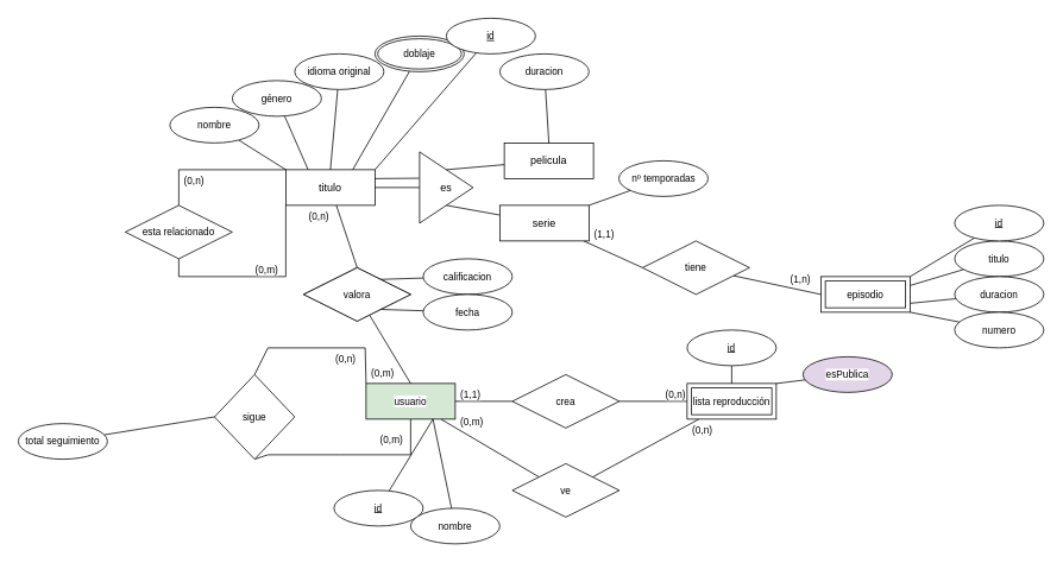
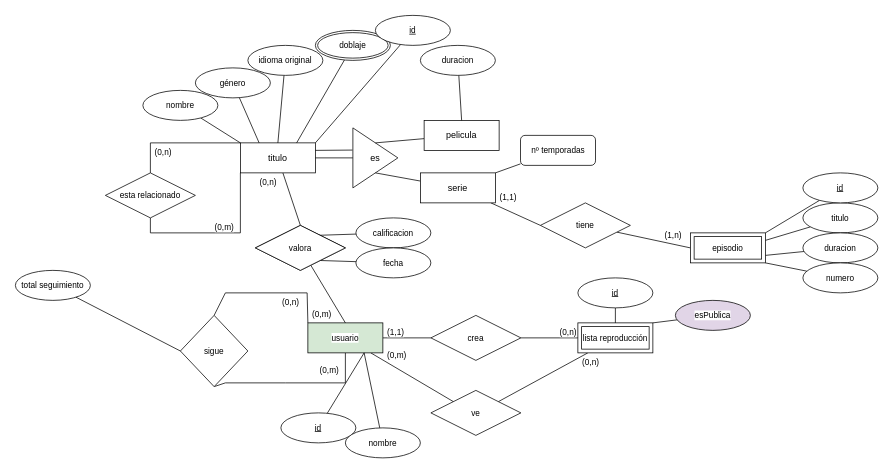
  <mxCell id="0" />
  <mxCell id="1" parent="0" />
  <mxCell id="2" style="edgeStyle=none;shape=connector;rounded=0;orthogonalLoop=1;jettySize=auto;html=1;entryX=0.5;entryY=0;entryDx=0;entryDy=0;strokeColor=default;align=center;verticalAlign=middle;fontFamily=Helvetica;fontSize=11;fontColor=default;labelBackgroundColor=default;endArrow=none;endFill=0;" edge="1" parent="1" source="3" target="41"><mxGeometry relative="1" as="geometry" /></mxCell>
  <mxCell id="3" value="titulo" style="whiteSpace=wrap;html=1;align=center;" vertex="1" parent="1"><mxGeometry x="320" y="190" width="100" height="40" as="geometry" /></mxCell>
  <mxCell id="4" style="edgeStyle=none;shape=connector;rounded=0;orthogonalLoop=1;jettySize=auto;html=1;entryX=1;entryY=0.25;entryDx=0;entryDy=0;strokeColor=default;align=center;verticalAlign=middle;fontFamily=Helvetica;fontSize=11;fontColor=default;labelBackgroundColor=default;endArrow=none;endFill=0;exitX=-0.007;exitY=0.37;exitDx=0;exitDy=0;exitPerimeter=0;" edge="1" parent="1" source="6" target="3"><mxGeometry relative="1" as="geometry" /></mxCell>
  <mxCell id="5" style="edgeStyle=none;shape=connector;rounded=0;orthogonalLoop=1;jettySize=auto;html=1;entryX=1;entryY=0.5;entryDx=0;entryDy=0;strokeColor=default;align=center;verticalAlign=middle;fontFamily=Helvetica;fontSize=11;fontColor=default;labelBackgroundColor=default;endArrow=none;endFill=0;" edge="1" parent="1" source="6" target="3"><mxGeometry relative="1" as="geometry" /></mxCell>
  <mxCell id="6" value="es" style="triangle;whiteSpace=wrap;html=1;direction=east;" vertex="1" parent="1"><mxGeometry x="470" y="170" width="60" height="80" as="geometry" /></mxCell>
  <mxCell id="7" style="edgeStyle=none;shape=connector;rounded=0;orthogonalLoop=1;jettySize=auto;html=1;entryX=0.5;entryY=0;entryDx=0;entryDy=0;strokeColor=default;align=center;verticalAlign=middle;fontFamily=Helvetica;fontSize=11;fontColor=default;labelBackgroundColor=default;endArrow=none;endFill=0;" edge="1" parent="1" source="8" target="6"><mxGeometry relative="1" as="geometry" /></mxCell>
  <mxCell id="8" value="pelicula" style="whiteSpace=wrap;html=1;align=center;" vertex="1" parent="1"><mxGeometry x="565" y="160" width="100" height="40" as="geometry" /></mxCell>
  <mxCell id="9" style="edgeStyle=none;shape=connector;rounded=0;orthogonalLoop=1;jettySize=auto;html=1;entryX=0.5;entryY=1;entryDx=0;entryDy=0;strokeColor=default;align=center;verticalAlign=middle;fontFamily=Helvetica;fontSize=11;fontColor=default;labelBackgroundColor=default;endArrow=none;endFill=0;" edge="1" parent="1" source="11" target="6"><mxGeometry relative="1" as="geometry" /></mxCell>
  <mxCell id="10" style="edgeStyle=none;shape=connector;rounded=0;orthogonalLoop=1;jettySize=auto;html=1;entryX=0;entryY=0.5;entryDx=0;entryDy=0;strokeColor=default;align=center;verticalAlign=middle;fontFamily=Helvetica;fontSize=11;fontColor=default;labelBackgroundColor=default;endArrow=none;endFill=0;" edge="1" parent="1" source="11" target="14"><mxGeometry relative="1" as="geometry" /></mxCell>
  <mxCell id="11" value="serie" style="whiteSpace=wrap;html=1;align=center;" vertex="1" parent="1"><mxGeometry x="560" y="230" width="100" height="40" as="geometry" /></mxCell>
  <mxCell id="12" style="edgeStyle=none;shape=connector;rounded=0;orthogonalLoop=1;jettySize=auto;html=1;entryX=0;entryY=0;entryDx=0;entryDy=0;strokeColor=default;align=center;verticalAlign=middle;fontFamily=Helvetica;fontSize=11;fontColor=default;labelBackgroundColor=default;endArrow=none;endFill=0;" edge="1" parent="1" target="3"><mxGeometry relative="1" as="geometry"><mxPoint x="267.179" y="156.787" as="sourcePoint" /></mxGeometry></mxCell>
  <mxCell id="13" style="edgeStyle=none;shape=connector;rounded=0;orthogonalLoop=1;jettySize=auto;html=1;entryX=0;entryY=0.5;entryDx=0;entryDy=0;strokeColor=default;align=center;verticalAlign=middle;fontFamily=Helvetica;fontSize=11;fontColor=default;labelBackgroundColor=default;endArrow=none;endFill=0;" edge="1" parent="1" source="14"><mxGeometry relative="1" as="geometry"><mxPoint x="920" y="330" as="targetPoint" /></mxGeometry></mxCell>
  <mxCell id="14" value="tiene" style="shape=rhombus;perimeter=rhombusPerimeter;whiteSpace=wrap;html=1;align=center;fontFamily=Helvetica;fontSize=11;fontColor=default;labelBackgroundColor=default;" vertex="1" parent="1"><mxGeometry x="720" y="270" width="120" height="60" as="geometry" /></mxCell>
  <mxCell id="15" value="(1,1)" style="text;strokeColor=none;fillColor=none;spacingLeft=4;spacingRight=4;overflow=hidden;rotatable=0;points=[[0,0.5],[1,0.5]];portConstraint=eastwest;fontSize=11;whiteSpace=wrap;html=1;fontFamily=Helvetica;fontColor=default;labelBackgroundColor=default;" vertex="1" parent="1"><mxGeometry x="660" y="250" width="40" height="30" as="geometry" /></mxCell>
  <mxCell id="16" value="(1,n)" style="text;strokeColor=none;fillColor=none;spacingLeft=4;spacingRight=4;overflow=hidden;rotatable=0;points=[[0,0.5],[1,0.5]];portConstraint=eastwest;fontSize=11;whiteSpace=wrap;html=1;fontFamily=Helvetica;fontColor=default;labelBackgroundColor=default;" vertex="1" parent="1"><mxGeometry x="880" y="300" width="40" height="30" as="geometry" /></mxCell>
  <mxCell id="17" style="edgeStyle=none;shape=connector;rounded=0;orthogonalLoop=1;jettySize=auto;html=1;entryX=1;entryY=0.25;entryDx=0;entryDy=0;strokeColor=default;align=center;verticalAlign=middle;fontFamily=Helvetica;fontSize=11;fontColor=default;labelBackgroundColor=default;endArrow=none;endFill=0;" edge="1" parent="1" source="18" target="71"><mxGeometry relative="1" as="geometry"><mxPoint x="1020" y="310" as="targetPoint" /></mxGeometry></mxCell>
  <mxCell id="18" value="titulo" style="ellipse;whiteSpace=wrap;html=1;align=center;fontFamily=Helvetica;fontSize=11;fontColor=default;labelBackgroundColor=default;" vertex="1" parent="1"><mxGeometry x="1070" y="270" width="100" height="40" as="geometry" /></mxCell>
  <mxCell id="19" style="edgeStyle=none;shape=connector;rounded=0;orthogonalLoop=1;jettySize=auto;html=1;strokeColor=default;align=center;verticalAlign=middle;fontFamily=Helvetica;fontSize=11;fontColor=default;labelBackgroundColor=default;endArrow=none;endFill=0;entryX=1;entryY=0.75;entryDx=0;entryDy=0;" edge="1" parent="1" source="20" target="71"><mxGeometry relative="1" as="geometry"><mxPoint x="1020" y="330" as="targetPoint" /></mxGeometry></mxCell>
  <mxCell id="20" value="duracion" style="ellipse;whiteSpace=wrap;html=1;align=center;fontFamily=Helvetica;fontSize=11;fontColor=default;labelBackgroundColor=default;" vertex="1" parent="1"><mxGeometry x="1070" y="310" width="100" height="40" as="geometry" /></mxCell>
  <mxCell id="21" style="edgeStyle=none;shape=connector;rounded=0;orthogonalLoop=1;jettySize=auto;html=1;entryX=1;entryY=1;entryDx=0;entryDy=0;strokeColor=default;align=center;verticalAlign=middle;fontFamily=Helvetica;fontSize=11;fontColor=default;labelBackgroundColor=default;endArrow=none;endFill=0;" edge="1" parent="1" source="22"><mxGeometry relative="1" as="geometry"><mxPoint x="1020" y="350" as="targetPoint" /></mxGeometry></mxCell>
  <mxCell id="22" value="numero" style="ellipse;whiteSpace=wrap;html=1;align=center;fontFamily=Helvetica;fontSize=11;fontColor=default;labelBackgroundColor=default;" vertex="1" parent="1"><mxGeometry x="1070" y="350" width="100" height="40" as="geometry" /></mxCell>
  <mxCell id="23" style="edgeStyle=none;shape=connector;rounded=0;orthogonalLoop=1;jettySize=auto;html=1;entryX=0;entryY=0.5;entryDx=0;entryDy=0;strokeColor=default;align=center;verticalAlign=middle;fontFamily=Helvetica;fontSize=11;fontColor=default;labelBackgroundColor=default;endArrow=none;endFill=0;" edge="1" parent="1" source="27" target="30"><mxGeometry relative="1" as="geometry" /></mxCell>
  <mxCell id="24" style="edgeStyle=none;shape=connector;rounded=0;orthogonalLoop=1;jettySize=auto;html=1;entryX=0;entryY=0;entryDx=0;entryDy=0;strokeColor=default;align=center;verticalAlign=middle;fontFamily=Helvetica;fontSize=11;fontColor=default;labelBackgroundColor=default;endArrow=none;endFill=0;" edge="1" parent="1" source="27" target="37"><mxGeometry relative="1" as="geometry" /></mxCell>
  <mxCell id="25" style="edgeStyle=none;shape=connector;rounded=0;orthogonalLoop=1;jettySize=auto;html=1;entryX=0.5;entryY=1;entryDx=0;entryDy=0;strokeColor=default;align=center;verticalAlign=middle;fontFamily=Helvetica;fontSize=11;fontColor=default;labelBackgroundColor=default;endArrow=none;endFill=0;" edge="1" parent="1" source="27" target="48"><mxGeometry relative="1" as="geometry"><Array as="points"><mxPoint x="460" y="510" /><mxPoint x="380" y="510" /><mxPoint x="300" y="510" /></Array></mxGeometry></mxCell>
  <mxCell id="26" style="edgeStyle=none;shape=connector;rounded=0;orthogonalLoop=1;jettySize=auto;html=1;entryX=0.5;entryY=0;entryDx=0;entryDy=0;strokeColor=default;align=center;verticalAlign=middle;fontFamily=Helvetica;fontSize=11;fontColor=default;labelBackgroundColor=default;endArrow=none;endFill=0;exitX=0;exitY=0;exitDx=0;exitDy=0;" edge="1" parent="1" source="27" target="48"><mxGeometry relative="1" as="geometry"><Array as="points"><mxPoint x="409" y="390" /><mxPoint x="300" y="390" /></Array></mxGeometry></mxCell>
  <mxCell id="27" value="usuario" style="whiteSpace=wrap;html=1;align=center;fontFamily=Helvetica;fontSize=11;fontColor=default;labelBackgroundColor=default;fillColor=#d5e8d4;" vertex="1" parent="1"><mxGeometry x="410" y="430" width="100" height="40" as="geometry" /></mxCell>
  <mxCell id="28" value="nombre" style="ellipse;whiteSpace=wrap;html=1;align=center;fontFamily=Helvetica;fontSize=11;fontColor=default;labelBackgroundColor=default;" vertex="1" parent="1"><mxGeometry x="190" y="120" width="100" height="40" as="geometry" /></mxCell>
  <mxCell id="29" style="edgeStyle=none;shape=connector;rounded=0;orthogonalLoop=1;jettySize=auto;html=1;entryX=0;entryY=0.5;entryDx=0;entryDy=0;strokeColor=default;align=center;verticalAlign=middle;fontFamily=Helvetica;fontSize=11;fontColor=default;labelBackgroundColor=default;endArrow=none;endFill=0;" edge="1" parent="1" source="30" target="33"><mxGeometry relative="1" as="geometry"><mxPoint x="740" y="450" as="targetPoint" /></mxGeometry></mxCell>
  <mxCell id="30" value="crea" style="shape=rhombus;perimeter=rhombusPerimeter;whiteSpace=wrap;html=1;align=center;fontFamily=Helvetica;fontSize=11;fontColor=default;labelBackgroundColor=default;" vertex="1" parent="1"><mxGeometry x="574" y="420" width="120" height="60" as="geometry" /></mxCell>
  <mxCell id="31" value="(0,n)" style="text;strokeColor=none;fillColor=none;spacingLeft=4;spacingRight=4;overflow=hidden;rotatable=0;points=[[0,0.5],[1,0.5]];portConstraint=eastwest;fontSize=11;whiteSpace=wrap;html=1;fontFamily=Helvetica;fontColor=default;labelBackgroundColor=default;" vertex="1" parent="1"><mxGeometry x="740" y="430" width="40" height="30" as="geometry" /></mxCell>
  <mxCell id="32" style="edgeStyle=none;shape=connector;rounded=0;orthogonalLoop=1;jettySize=auto;html=1;entryX=1;entryY=0;entryDx=0;entryDy=0;strokeColor=default;align=center;verticalAlign=middle;fontFamily=Helvetica;fontSize=11;fontColor=default;labelBackgroundColor=default;endArrow=none;endFill=0;" edge="1" parent="1" source="33" target="37"><mxGeometry relative="1" as="geometry" /></mxCell>
  <mxCell id="33" value="lista reproducción" style="shape=ext;margin=3;double=1;whiteSpace=wrap;html=1;align=center;fontFamily=Helvetica;fontSize=11;fontColor=default;labelBackgroundColor=default;" vertex="1" parent="1"><mxGeometry x="770" y="430" width="100" height="40" as="geometry" /></mxCell>
  <mxCell id="34" value="(1,1)" style="text;strokeColor=none;fillColor=none;spacingLeft=4;spacingRight=4;overflow=hidden;rotatable=0;points=[[0,0.5],[1,0.5]];portConstraint=eastwest;fontSize=11;whiteSpace=wrap;html=1;fontFamily=Helvetica;fontColor=default;labelBackgroundColor=default;" vertex="1" parent="1"><mxGeometry x="510" y="430" width="40" height="30" as="geometry" /></mxCell>
  <mxCell id="35" style="edgeStyle=none;shape=connector;rounded=0;orthogonalLoop=1;jettySize=auto;html=1;entryX=1;entryY=0;entryDx=0;entryDy=0;strokeColor=default;align=center;verticalAlign=middle;fontFamily=Helvetica;fontSize=11;fontColor=default;labelBackgroundColor=default;endArrow=none;endFill=0;" edge="1" parent="1" source="36" target="33"><mxGeometry relative="1" as="geometry" /></mxCell>
  <mxCell id="36" value="esPublica" style="ellipse;whiteSpace=wrap;html=1;align=center;fontFamily=Helvetica;fontSize=11;fontColor=default;labelBackgroundColor=default;fillColor=#e1d5e7;" vertex="1" parent="1"><mxGeometry x="900" y="400" width="100" height="40" as="geometry" /></mxCell>
  <mxCell id="37" value="ve" style="shape=rhombus;perimeter=rhombusPerimeter;whiteSpace=wrap;html=1;align=center;fontFamily=Helvetica;fontSize=11;fontColor=default;labelBackgroundColor=default;" vertex="1" parent="1"><mxGeometry x="574" y="520" width="120" height="60" as="geometry" /></mxCell>
  <mxCell id="38" value="(0,n)" style="text;strokeColor=none;fillColor=none;spacingLeft=4;spacingRight=4;overflow=hidden;rotatable=0;points=[[0,0.5],[1,0.5]];portConstraint=eastwest;fontSize=11;whiteSpace=wrap;html=1;fontFamily=Helvetica;fontColor=default;labelBackgroundColor=default;" vertex="1" parent="1"><mxGeometry x="770" y="470" width="40" height="30" as="geometry" /></mxCell>
  <mxCell id="39" value="(0,m)" style="text;strokeColor=none;fillColor=none;spacingLeft=4;spacingRight=4;overflow=hidden;rotatable=0;points=[[0,0.5],[1,0.5]];portConstraint=eastwest;fontSize=11;whiteSpace=wrap;html=1;fontFamily=Helvetica;fontColor=default;labelBackgroundColor=default;" vertex="1" parent="1"><mxGeometry x="510" y="460" width="40" height="30" as="geometry" /></mxCell>
  <mxCell id="40" style="edgeStyle=none;shape=connector;rounded=0;orthogonalLoop=1;jettySize=auto;html=1;entryX=0.5;entryY=0;entryDx=0;entryDy=0;strokeColor=default;align=center;verticalAlign=middle;fontFamily=Helvetica;fontSize=11;fontColor=default;labelBackgroundColor=default;endArrow=none;endFill=0;" edge="1" parent="1" source="41" target="27"><mxGeometry relative="1" as="geometry" /></mxCell>
  <mxCell id="41" value="valora" style="shape=rhombus;perimeter=rhombusPerimeter;whiteSpace=wrap;html=1;align=center;fontFamily=Helvetica;fontSize=11;fontColor=default;labelBackgroundColor=default;" vertex="1" parent="1"><mxGeometry x="340" y="300" width="120" height="60" as="geometry" /></mxCell>
  <mxCell id="42" style="edgeStyle=none;shape=connector;rounded=0;orthogonalLoop=1;jettySize=auto;html=1;entryX=0;entryY=0;entryDx=0;entryDy=0;strokeColor=default;align=center;verticalAlign=middle;fontFamily=Helvetica;fontSize=11;fontColor=default;labelBackgroundColor=default;endArrow=none;endFill=0;" edge="1" parent="1" source="43" target="41"><mxGeometry relative="1" as="geometry" /></mxCell>
  <mxCell id="43" value="calificacion" style="ellipse;whiteSpace=wrap;html=1;align=center;fontFamily=Helvetica;fontSize=11;fontColor=default;labelBackgroundColor=default;" vertex="1" parent="1"><mxGeometry x="474" y="290" width="100" height="40" as="geometry" /></mxCell>
  <mxCell id="44" style="edgeStyle=none;shape=connector;rounded=0;orthogonalLoop=1;jettySize=auto;html=1;entryX=0;entryY=1;entryDx=0;entryDy=0;strokeColor=default;align=center;verticalAlign=middle;fontFamily=Helvetica;fontSize=11;fontColor=default;labelBackgroundColor=default;endArrow=none;endFill=0;" edge="1" parent="1" source="45" target="41"><mxGeometry relative="1" as="geometry" /></mxCell>
  <mxCell id="45" value="fecha" style="ellipse;whiteSpace=wrap;html=1;align=center;fontFamily=Helvetica;fontSize=11;fontColor=default;labelBackgroundColor=default;" vertex="1" parent="1"><mxGeometry x="474" y="330" width="100" height="40" as="geometry" /></mxCell>
  <mxCell id="46" value="(0,n)" style="text;strokeColor=none;fillColor=none;spacingLeft=4;spacingRight=4;overflow=hidden;rotatable=0;points=[[0,0.5],[1,0.5]];portConstraint=eastwest;fontSize=11;whiteSpace=wrap;html=1;fontFamily=Helvetica;fontColor=default;labelBackgroundColor=default;" vertex="1" parent="1"><mxGeometry x="340" y="230" width="40" height="30" as="geometry" /></mxCell>
  <mxCell id="47" value="(0,m)" style="text;strokeColor=none;fillColor=none;spacingLeft=4;spacingRight=4;overflow=hidden;rotatable=0;points=[[0,0.5],[1,0.5]];portConstraint=eastwest;fontSize=11;whiteSpace=wrap;html=1;fontFamily=Helvetica;fontColor=default;labelBackgroundColor=default;" vertex="1" parent="1"><mxGeometry x="410" y="405" width="40" height="30" as="geometry" /></mxCell>
  <mxCell id="48" value="sigue" style="shape=rhombus;perimeter=rhombusPerimeter;whiteSpace=wrap;html=1;align=center;fontFamily=Helvetica;fontSize=11;fontColor=default;labelBackgroundColor=default;" vertex="1" parent="1"><mxGeometry x="240" y="420" width="90" height="95" as="geometry" /></mxCell>
  <mxCell id="49" value="valora" style="shape=rhombus;perimeter=rhombusPerimeter;whiteSpace=wrap;html=1;align=center;fontFamily=Helvetica;fontSize=11;fontColor=default;labelBackgroundColor=default;" vertex="1" parent="1"><mxGeometry x="340" y="300" width="120" height="60" as="geometry" /></mxCell>
  <mxCell id="50" value="(0,n)" style="text;strokeColor=none;fillColor=none;spacingLeft=4;spacingRight=4;overflow=hidden;rotatable=0;points=[[0,0.5],[1,0.5]];portConstraint=eastwest;fontSize=11;whiteSpace=wrap;html=1;fontFamily=Helvetica;fontColor=default;labelBackgroundColor=default;" vertex="1" parent="1"><mxGeometry x="370" y="390" width="40" height="30" as="geometry" /></mxCell>
  <mxCell id="51" value="(0,m)" style="text;strokeColor=none;fillColor=none;spacingLeft=4;spacingRight=4;overflow=hidden;rotatable=0;points=[[0,0.5],[1,0.5]];portConstraint=eastwest;fontSize=11;whiteSpace=wrap;html=1;fontFamily=Helvetica;fontColor=default;labelBackgroundColor=default;" vertex="1" parent="1"><mxGeometry x="420" y="480" width="40" height="40" as="geometry" /></mxCell>
  <mxCell id="52" style="edgeStyle=none;shape=connector;rounded=0;orthogonalLoop=1;jettySize=auto;html=1;entryX=0;entryY=0.5;entryDx=0;entryDy=0;strokeColor=default;align=center;verticalAlign=middle;fontFamily=Helvetica;fontSize=11;fontColor=default;labelBackgroundColor=default;endArrow=none;endFill=0;" edge="1" parent="1" source="53" target="48"><mxGeometry relative="1" as="geometry" /></mxCell>
- <mxCell id="53" value="total seguimiento" style="ellipse;whiteSpace=wrap;html=1;align=center;fontFamily=Helvetica;fontSize=11;fontColor=default;labelBackgroundColor=default;" vertex="1" parent="1"><mxGeometry x="20" y="475" width="100" height="40" as="geometry" /></mxCell>
+ <mxCell id="53" value="total seguimiento" style="ellipse;whiteSpace=wrap;html=1;align=center;fontFamily=Helvetica;fontSize=11;fontColor=default;labelBackgroundColor=default;" vertex="1" parent="1"><mxGeometry x="20" y="360" width="100" height="40" as="geometry" /></mxCell>
  <mxCell id="54" style="edgeStyle=none;shape=connector;rounded=0;orthogonalLoop=1;jettySize=auto;html=1;entryX=0;entryY=0;entryDx=0;entryDy=0;strokeColor=default;align=center;verticalAlign=middle;fontFamily=Helvetica;fontSize=11;fontColor=default;labelBackgroundColor=default;endArrow=none;endFill=0;" edge="1" parent="1" source="56" target="3"><mxGeometry relative="1" as="geometry"><Array as="points"><mxPoint x="200" y="190" /></Array></mxGeometry></mxCell>
  <mxCell id="55" style="edgeStyle=none;shape=connector;rounded=0;orthogonalLoop=1;jettySize=auto;html=1;entryX=0;entryY=1;entryDx=0;entryDy=0;strokeColor=default;align=center;verticalAlign=middle;fontFamily=Helvetica;fontSize=11;fontColor=default;labelBackgroundColor=default;endArrow=none;endFill=0;" edge="1" parent="1" source="56" target="3"><mxGeometry relative="1" as="geometry"><Array as="points"><mxPoint x="200" y="310" /><mxPoint x="320" y="310" /></Array></mxGeometry></mxCell>
  <mxCell id="56" value="esta relacionado" style="shape=rhombus;perimeter=rhombusPerimeter;whiteSpace=wrap;html=1;align=center;fontFamily=Helvetica;fontSize=11;fontColor=default;labelBackgroundColor=default;" vertex="1" parent="1"><mxGeometry x="140" y="230" width="120" height="60" as="geometry" /></mxCell>
  <mxCell id="57" value="(0,n)" style="text;strokeColor=none;fillColor=none;spacingLeft=4;spacingRight=4;overflow=hidden;rotatable=0;points=[[0,0.5],[1,0.5]];portConstraint=eastwest;fontSize=11;whiteSpace=wrap;html=1;fontFamily=Helvetica;fontColor=default;labelBackgroundColor=default;" vertex="1" parent="1"><mxGeometry x="200" y="190" width="40" height="30" as="geometry" /></mxCell>
  <mxCell id="58" value="(0,m)" style="text;strokeColor=none;fillColor=none;spacingLeft=4;spacingRight=4;overflow=hidden;rotatable=0;points=[[0,0.5],[1,0.5]];portConstraint=eastwest;fontSize=11;whiteSpace=wrap;html=1;fontFamily=Helvetica;fontColor=default;labelBackgroundColor=default;" vertex="1" parent="1"><mxGeometry y="290" width="40" height="40" as="geometry" x="280" /></mxCell>
  <mxCell id="59" style="edgeStyle=none;shape=connector;rounded=0;orthogonalLoop=1;jettySize=auto;html=1;entryX=0.25;entryY=0;entryDx=0;entryDy=0;strokeColor=default;align=center;verticalAlign=middle;fontFamily=Helvetica;fontSize=11;fontColor=default;labelBackgroundColor=default;endArrow=none;endFill=0;" edge="1" parent="1" source="60" target="3"><mxGeometry relative="1" as="geometry" /></mxCell>
  <mxCell id="60" value="género" style="ellipse;whiteSpace=wrap;html=1;align=center;fontFamily=Helvetica;fontSize=11;fontColor=default;labelBackgroundColor=default;" vertex="1" parent="1"><mxGeometry x="260" y="90" width="100" height="40" as="geometry" /></mxCell>
  <mxCell id="61" style="edgeStyle=none;shape=connector;rounded=0;orthogonalLoop=1;jettySize=auto;html=1;entryX=0.5;entryY=0;entryDx=0;entryDy=0;strokeColor=default;align=center;verticalAlign=middle;fontFamily=Helvetica;fontSize=11;fontColor=default;labelBackgroundColor=default;endArrow=none;endFill=0;" edge="1" parent="1" source="62" target="3"><mxGeometry relative="1" as="geometry" /></mxCell>
  <mxCell id="62" value="idioma original" style="ellipse;whiteSpace=wrap;html=1;align=center;fontFamily=Helvetica;fontSize=11;fontColor=default;labelBackgroundColor=default;" vertex="1" parent="1"><mxGeometry x="330" y="60" width="100" height="40" as="geometry" /></mxCell>
  <mxCell id="63" style="edgeStyle=none;shape=connector;rounded=0;orthogonalLoop=1;jettySize=auto;html=1;entryX=0.75;entryY=0;entryDx=0;entryDy=0;strokeColor=default;align=center;verticalAlign=middle;fontFamily=Helvetica;fontSize=11;fontColor=default;labelBackgroundColor=default;endArrow=none;endFill=0;" edge="1" parent="1" source="64" target="3"><mxGeometry relative="1" as="geometry" /></mxCell>
  <mxCell id="64" value="doblaje" style="ellipse;shape=doubleEllipse;margin=3;whiteSpace=wrap;html=1;align=center;fontFamily=Helvetica;fontSize=11;fontColor=default;labelBackgroundColor=default;" vertex="1" parent="1"><mxGeometry x="420" y="40" width="100" height="40" as="geometry" /></mxCell>
  <mxCell id="65" style="edgeStyle=none;shape=connector;rounded=0;orthogonalLoop=1;jettySize=auto;html=1;entryX=0.5;entryY=0;entryDx=0;entryDy=0;strokeColor=default;align=center;verticalAlign=middle;fontFamily=Helvetica;fontSize=11;fontColor=default;labelBackgroundColor=default;endArrow=none;endFill=0;" edge="1" parent="1" source="66" target="8"><mxGeometry relative="1" as="geometry" /></mxCell>
  <mxCell id="66" value="duracion" style="ellipse;whiteSpace=wrap;html=1;align=center;fontFamily=Helvetica;fontSize=11;fontColor=default;labelBackgroundColor=default;" vertex="1" parent="1"><mxGeometry x="560" y="60" width="100" height="40" as="geometry" /></mxCell>
  <mxCell id="67" style="edgeStyle=none;shape=connector;rounded=0;orthogonalLoop=1;jettySize=auto;html=1;entryX=1;entryY=0;entryDx=0;entryDy=0;strokeColor=default;align=center;verticalAlign=middle;fontFamily=Helvetica;fontSize=11;fontColor=default;labelBackgroundColor=default;endArrow=none;endFill=0;" edge="1" parent="1" source="68" target="11"><mxGeometry relative="1" as="geometry" /></mxCell>
- <mxCell id="68" value="nº temporadas" style="ellipse;whiteSpace=wrap;html=1;align=center;fontFamily=Helvetica;fontSize=11;fontColor=default;labelBackgroundColor=default;" vertex="1" parent="1"><mxGeometry x="693.5" y="180" width="100" height="40" as="geometry" /></mxCell>
+ <mxCell id="68" value="nº temporadas" style="whiteSpace=wrap;html=1;align=center;fontFamily=Helvetica;fontSize=11;fontColor=default;labelBackgroundColor=default;rounded=1;" vertex="1" parent="1"><mxGeometry x="693.5" y="180" width="100" height="40" as="geometry" /></mxCell>
  <mxCell id="69" style="edgeStyle=none;shape=connector;rounded=0;orthogonalLoop=1;jettySize=auto;html=1;entryX=1;entryY=0;entryDx=0;entryDy=0;strokeColor=default;align=center;verticalAlign=middle;fontFamily=Helvetica;fontSize=11;fontColor=default;labelBackgroundColor=default;endArrow=none;endFill=0;" edge="1" parent="1" source="70" target="3"><mxGeometry relative="1" as="geometry" /></mxCell>
  <mxCell id="70" value="id" style="ellipse;whiteSpace=wrap;html=1;align=center;fontStyle=4;fontFamily=Helvetica;fontSize=11;fontColor=default;labelBackgroundColor=default;" vertex="1" parent="1"><mxGeometry x="500" y="20" width="100" height="40" as="geometry" /></mxCell>
  <mxCell id="71" value="episodio" style="shape=ext;margin=3;double=1;whiteSpace=wrap;html=1;align=center;fontFamily=Helvetica;fontSize=11;fontColor=default;labelBackgroundColor=default;" vertex="1" parent="1"><mxGeometry x="920" y="310" width="100" height="40" as="geometry" /></mxCell>
  <mxCell id="72" style="edgeStyle=none;shape=connector;rounded=0;orthogonalLoop=1;jettySize=auto;html=1;entryX=1;entryY=0;entryDx=0;entryDy=0;strokeColor=default;align=center;verticalAlign=middle;fontFamily=Helvetica;fontSize=11;fontColor=default;labelBackgroundColor=default;endArrow=none;endFill=0;" edge="1" parent="1" source="73" target="71"><mxGeometry relative="1" as="geometry" /></mxCell>
  <mxCell id="73" value="id" style="ellipse;whiteSpace=wrap;html=1;align=center;fontStyle=4;fontFamily=Helvetica;fontSize=11;fontColor=default;labelBackgroundColor=default;" vertex="1" parent="1"><mxGeometry x="1070" y="230" width="100" height="40" as="geometry" /></mxCell>
  <mxCell id="74" style="edgeStyle=none;shape=connector;rounded=0;orthogonalLoop=1;jettySize=auto;html=1;entryX=0.75;entryY=1;entryDx=0;entryDy=0;strokeColor=default;align=center;verticalAlign=middle;fontFamily=Helvetica;fontSize=11;fontColor=default;labelBackgroundColor=default;endArrow=none;endFill=0;" edge="1" parent="1" source="75" target="27"><mxGeometry relative="1" as="geometry" /></mxCell>
  <mxCell id="75" value="id" style="ellipse;whiteSpace=wrap;html=1;align=center;fontStyle=4;fontFamily=Helvetica;fontSize=11;fontColor=default;labelBackgroundColor=default;" vertex="1" parent="1"><mxGeometry x="374" y="550" width="100" height="40" as="geometry" /></mxCell>
  <mxCell id="76" style="edgeStyle=none;shape=connector;rounded=0;orthogonalLoop=1;jettySize=auto;html=1;entryX=0.75;entryY=1;entryDx=0;entryDy=0;strokeColor=default;align=center;verticalAlign=middle;fontFamily=Helvetica;fontSize=11;fontColor=default;labelBackgroundColor=default;endArrow=none;endFill=0;" edge="1" parent="1" source="77" target="27"><mxGeometry relative="1" as="geometry" /></mxCell>
  <mxCell id="77" value="nombre" style="ellipse;whiteSpace=wrap;html=1;align=center;fontFamily=Helvetica;fontSize=11;fontColor=default;labelBackgroundColor=default;" vertex="1" parent="1"><mxGeometry x="460" y="570" width="100" height="40" as="geometry" /></mxCell>
  <mxCell id="78" style="edgeStyle=none;shape=connector;rounded=0;orthogonalLoop=1;jettySize=auto;html=1;strokeColor=default;align=center;verticalAlign=middle;fontFamily=Helvetica;fontSize=11;fontColor=default;labelBackgroundColor=default;endArrow=none;endFill=0;" edge="1" parent="1" source="79" target="33"><mxGeometry relative="1" as="geometry" /></mxCell>
  <mxCell id="79" value="id" style="ellipse;whiteSpace=wrap;html=1;align=center;fontStyle=4;fontFamily=Helvetica;fontSize=11;fontColor=default;labelBackgroundColor=default;" vertex="1" parent="1"><mxGeometry x="770" y="370" width="100" height="40" as="geometry" /></mxCell>
